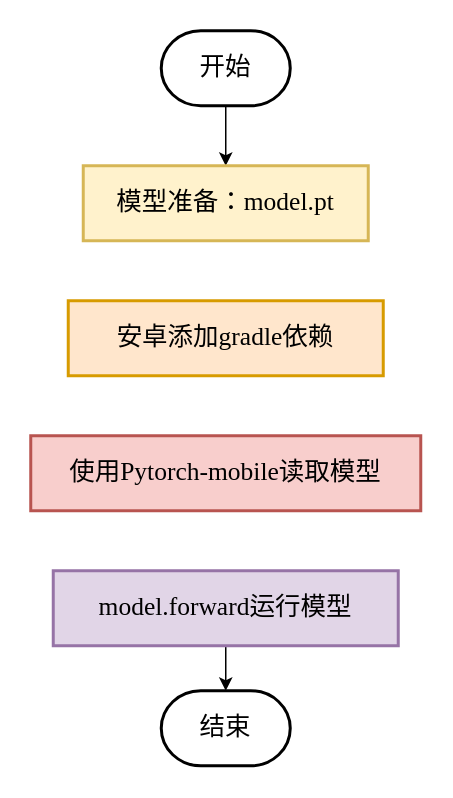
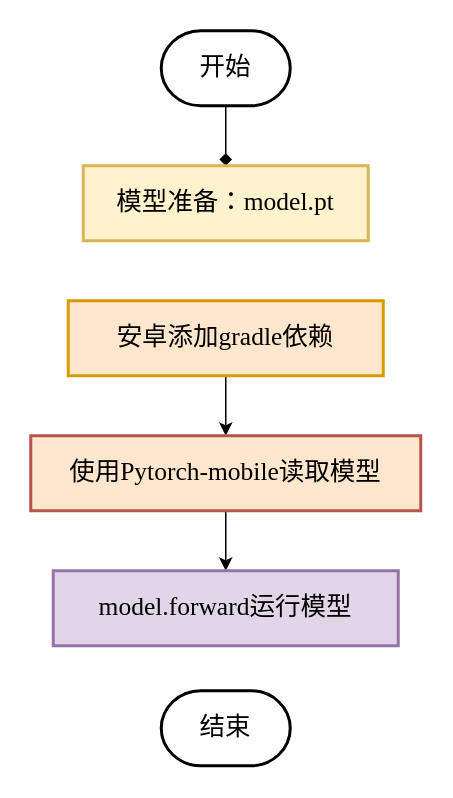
  <mxCell id="0" />
  <mxCell id="1" parent="0" />
- <mxCell id="2" value="" style="edgeStyle=orthogonalEdgeStyle;rounded=0;orthogonalLoop=1;jettySize=auto;html=1;fontFamily=Lucida Console;fontSize=17;" edge="1" parent="1" source="3" target="4"><mxGeometry relative="1" as="geometry" /></mxCell>
+ <mxCell id="2" value="" style="edgeStyle=orthogonalEdgeStyle;rounded=0;orthogonalLoop=1;jettySize=auto;html=1;fontFamily=Lucida Console;fontSize=17;endArrow=diamond;" edge="1" parent="1" source="3" target="4"><mxGeometry relative="1" as="geometry" /></mxCell>
  <mxCell id="3" value="开始" style="strokeWidth=2;html=1;shape=mxgraph.flowchart.terminator;whiteSpace=wrap;fontFamily=Lucida Console;fontSize=17;" vertex="1" parent="1"><mxGeometry x="107" y="20" width="86" height="50" as="geometry" /></mxCell>
  <mxCell id="4" value="模型准备：model.pt" style="whiteSpace=wrap;html=1;strokeWidth=2;fontFamily=Lucida Console;fontSize=17;fillColor=#fff2cc;strokeColor=#d6b656;" vertex="1" parent="1"><mxGeometry x="55" y="110" width="190" height="50" as="geometry" /></mxCell>
+ <mxCell id="5" value="" style="edgeStyle=orthogonalEdgeStyle;rounded=0;orthogonalLoop=1;jettySize=auto;html=1;fontFamily=Lucida Console;fontSize=17;" edge="1" parent="1" source="6" target="8"><mxGeometry relative="1" as="geometry" /></mxCell>
  <mxCell id="6" value="安卓添加gradle依赖" style="whiteSpace=wrap;html=1;strokeWidth=2;fontFamily=Lucida Console;fontSize=17;fillColor=#ffe6cc;strokeColor=#d79b00;" vertex="1" parent="1"><mxGeometry x="45" y="200" width="210" height="50" as="geometry" /></mxCell>
- <mxCell id="8" value="使用Pytorch-mobile读取模型" style="whiteSpace=wrap;html=1;strokeWidth=2;fontFamily=Lucida Console;fontSize=17;fillColor=#f8cecc;strokeColor=#b85450;" vertex="1" parent="1"><mxGeometry x="20" y="290" width="260" height="50" as="geometry" /></mxCell>
- <mxCell id="9" value="" style="edgeStyle=orthogonalEdgeStyle;rounded=0;orthogonalLoop=1;jettySize=auto;html=1;entryX=0.5;entryY=0;entryDx=0;entryDy=0;entryPerimeter=0;fontFamily=Lucida Console;fontSize=17;" edge="1" parent="1" source="10" target="11"><mxGeometry relative="1" as="geometry"><mxPoint x="150" y="630" as="targetPoint" /></mxGeometry></mxCell>
+ <mxCell id="7" value="" style="edgeStyle=orthogonalEdgeStyle;rounded=0;orthogonalLoop=1;jettySize=auto;html=1;fontFamily=Lucida Console;fontSize=17;" edge="1" parent="1" source="8" target="10"><mxGeometry relative="1" as="geometry" /></mxCell>
+ <mxCell id="8" value="使用Pytorch-mobile读取模型" style="whiteSpace=wrap;html=1;strokeWidth=2;fontFamily=Lucida Console;fontSize=17;fillColor=#ffe6cc;strokeColor=#b85450;" vertex="1" parent="1"><mxGeometry x="20" y="290" width="260" height="50" as="geometry" /></mxCell>
  <mxCell id="10" value="model.forward运行模型" style="whiteSpace=wrap;html=1;strokeWidth=2;fontFamily=Lucida Console;fontSize=17;fillColor=#e1d5e7;strokeColor=#9673a6;" vertex="1" parent="1"><mxGeometry x="35" y="380" width="230" height="50" as="geometry" /></mxCell>
  <mxCell id="11" value="结束" style="strokeWidth=2;html=1;shape=mxgraph.flowchart.terminator;whiteSpace=wrap;fontFamily=Lucida Console;fontSize=17;" vertex="1" parent="1"><mxGeometry x="107" y="460" width="86" height="50" as="geometry" /></mxCell>
